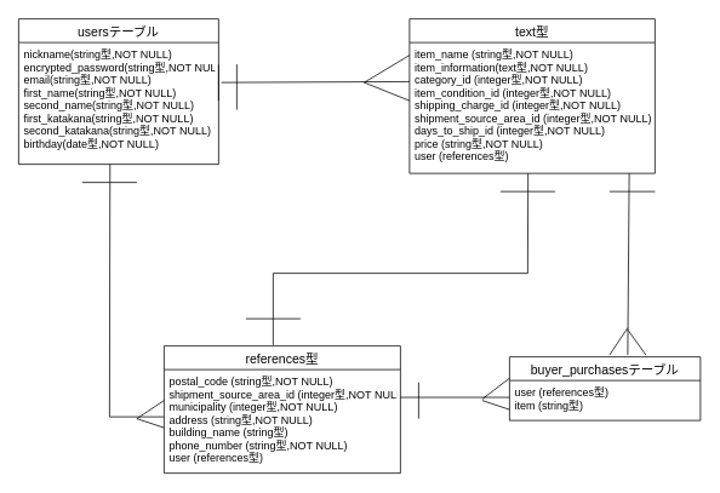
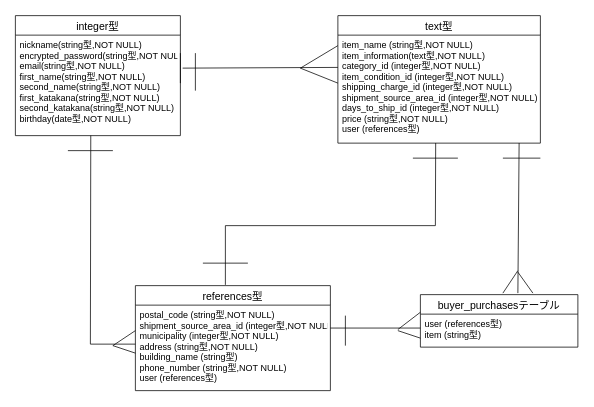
  <mxCell id="0" />
  <mxCell id="1" parent="0" />
- <mxCell id="2" value="usersテーブル" style="swimlane;fontStyle=0;childLayout=stackLayout;horizontal=1;startSize=26;horizontalStack=0;resizeParent=1;resizeParentMax=0;resizeLast=0;collapsible=1;marginBottom=0;align=center;fontSize=14;" vertex="1" parent="1"><mxGeometry x="20" y="20" width="220" height="160" as="geometry" /></mxCell>
+ <mxCell id="2" value="integer型" style="swimlane;fontStyle=0;childLayout=stackLayout;horizontal=1;startSize=26;horizontalStack=0;resizeParent=1;resizeParentMax=0;resizeLast=0;collapsible=1;marginBottom=0;align=center;fontSize=14;" vertex="1" parent="1"><mxGeometry x="20" y="20" width="220" height="160" as="geometry" /></mxCell>
  <mxCell id="3" value="nickname(string型,NOT NULL)&#10;encrypted_password(string型,NOT NULL&#10;email(string型,NOT NULL)&#10;first_name(string型,NOT NULL)&#10;second_name(string型,NOT NULL)&#10;first_katakana(string型,NOT NULL)&#10;second_katakana(string型,NOT NULL)&#10;birthday(date型,NOT NULL)" style="text;strokeColor=none;fillColor=none;spacingLeft=4;spacingRight=4;overflow=hidden;rotatable=0;points=[[0,0.5],[1,0.5]];portConstraint=eastwest;fontSize=12;" vertex="1" parent="2"><mxGeometry y="26" width="220" height="134" as="geometry" /></mxCell>
  <mxCell id="4" value="text型" style="swimlane;fontStyle=0;childLayout=stackLayout;horizontal=1;startSize=26;horizontalStack=0;resizeParent=1;resizeParentMax=0;resizeLast=0;collapsible=1;marginBottom=0;align=center;fontSize=14;" vertex="1" parent="1"><mxGeometry x="450" y="20" width="270" height="170" as="geometry" /></mxCell>
  <mxCell id="5" value="item_name (string型,NOT NULL)&#10;item_information(text型,NOT NULL)&#10;category_id (integer型,NOT NULL)&#10;item_condition_id (integer型,NOT NULL)&#10;shipping_charge_id (integer型,NOT NULL)&#10;shipment_source_area_id (integer型,NOT NULL)&#10;days_to_ship_id (integer型,NOT NULL)&#10;price (string型,NOT NULL)&#10;user (references型)" style="text;strokeColor=none;fillColor=none;spacingLeft=4;spacingRight=4;overflow=hidden;rotatable=0;points=[[0,0.5],[1,0.5]];portConstraint=eastwest;fontSize=12;" vertex="1" parent="4"><mxGeometry y="26" width="270" height="144" as="geometry" /></mxCell>
  <mxCell id="6" value="" style="endArrow=none;html=1;rounded=0;" edge="1" parent="1"><mxGeometry relative="1" as="geometry"><mxPoint x="400" y="90" as="sourcePoint" /><mxPoint x="450" y="60" as="targetPoint" /></mxGeometry></mxCell>
  <mxCell id="7" value="" style="endArrow=none;html=1;rounded=0;" edge="1" parent="1"><mxGeometry relative="1" as="geometry"><mxPoint x="400" y="90" as="sourcePoint" /><mxPoint x="450" y="110" as="targetPoint" /></mxGeometry></mxCell>
  <mxCell id="8" value="" style="endArrow=none;html=1;rounded=0;" edge="1" parent="1"><mxGeometry relative="1" as="geometry"><mxPoint x="240" y="110" as="sourcePoint" /><mxPoint x="240" y="70" as="targetPoint" /></mxGeometry></mxCell>
  <mxCell id="9" value="references型" style="swimlane;fontStyle=0;childLayout=stackLayout;horizontal=1;startSize=26;horizontalStack=0;resizeParent=1;resizeParentMax=0;resizeLast=0;collapsible=1;marginBottom=0;align=center;fontSize=14;" vertex="1" parent="1"><mxGeometry x="180" y="380" width="260" height="140" as="geometry" /></mxCell>
  <mxCell id="10" value="postal_code (string型,NOT NULL)&#10;shipment_source_area_id (integer型,NOT NULL)&#10;municipality (integer型,NOT NULL)&#10;address (string型,NOT NULL)&#10;building_name (string型)&#10;phone_number (string型,NOT NULL)&#10;user (references型)" style="text;strokeColor=none;fillColor=none;spacingLeft=4;spacingRight=4;overflow=hidden;rotatable=0;points=[[0,0.5],[1,0.5]];portConstraint=eastwest;fontSize=12;" vertex="1" parent="9"><mxGeometry y="26" width="260" height="114" as="geometry" /></mxCell>
  <mxCell id="11" value="" style="endArrow=none;html=1;rounded=0;entryX=0;entryY=0.299;entryDx=0;entryDy=0;entryPerimeter=0;" edge="1" parent="1" target="5"><mxGeometry relative="1" as="geometry"><mxPoint x="243" y="90" as="sourcePoint" /><mxPoint x="440" y="90" as="targetPoint" /></mxGeometry></mxCell>
  <mxCell id="12" value="" style="endArrow=none;html=1;rounded=0;exitX=0.457;exitY=0.999;exitDx=0;exitDy=0;exitPerimeter=0;" edge="1" parent="1" source="3"><mxGeometry relative="1" as="geometry"><mxPoint x="120" y="250" as="sourcePoint" /><mxPoint x="180" y="458" as="targetPoint" /><Array as="points"><mxPoint x="120" y="458" /></Array></mxGeometry></mxCell>
  <mxCell id="13" value="" style="endArrow=none;html=1;rounded=0;" edge="1" parent="1"><mxGeometry relative="1" as="geometry"><mxPoint x="300" y="300" as="sourcePoint" /><mxPoint x="580" y="300" as="targetPoint" /></mxGeometry></mxCell>
  <mxCell id="14" value="" style="endArrow=none;html=1;rounded=0;exitX=0.483;exitY=0.999;exitDx=0;exitDy=0;exitPerimeter=0;" edge="1" parent="1" source="5"><mxGeometry relative="1" as="geometry"><mxPoint x="579.58" y="210" as="sourcePoint" /><mxPoint x="580" y="300" as="targetPoint" /></mxGeometry></mxCell>
  <mxCell id="15" value="" style="endArrow=none;html=1;rounded=0;" edge="1" parent="1"><mxGeometry relative="1" as="geometry"><mxPoint x="90" y="200" as="sourcePoint" /><mxPoint x="150" y="200" as="targetPoint" /><Array as="points"><mxPoint x="120" y="200" /></Array></mxGeometry></mxCell>
  <mxCell id="16" value="" style="endArrow=none;html=1;rounded=0;" edge="1" parent="1"><mxGeometry relative="1" as="geometry"><mxPoint x="550" y="210" as="sourcePoint" /><mxPoint x="610" y="210" as="targetPoint" /></mxGeometry></mxCell>
  <mxCell id="17" value="" style="endArrow=none;html=1;rounded=0;" edge="1" parent="1"><mxGeometry relative="1" as="geometry"><mxPoint x="330" y="350" as="sourcePoint" /><mxPoint x="270" y="350" as="targetPoint" /></mxGeometry></mxCell>
  <mxCell id="18" value="" style="endArrow=none;html=1;rounded=0;" edge="1" parent="1"><mxGeometry relative="1" as="geometry"><mxPoint x="150" y="460" as="sourcePoint" /><mxPoint x="180" y="440" as="targetPoint" /></mxGeometry></mxCell>
  <mxCell id="19" value="" style="endArrow=none;html=1;rounded=0;" edge="1" parent="1"><mxGeometry relative="1" as="geometry"><mxPoint x="150" y="460" as="sourcePoint" /><mxPoint x="180" y="470" as="targetPoint" /></mxGeometry></mxCell>
  <mxCell id="20" value="" style="endArrow=none;html=1;rounded=0;" edge="1" parent="1"><mxGeometry relative="1" as="geometry"><mxPoint x="300" y="379" as="sourcePoint" /><mxPoint x="300" y="300" as="targetPoint" /></mxGeometry></mxCell>
  <mxCell id="21" value="buyer_purchasesテーブル" style="swimlane;fontStyle=0;childLayout=stackLayout;horizontal=1;startSize=26;horizontalStack=0;resizeParent=1;resizeParentMax=0;resizeLast=0;collapsible=1;marginBottom=0;align=center;fontSize=14;" vertex="1" parent="1"><mxGeometry x="560" y="392" width="210" height="70" as="geometry" /></mxCell>
  <mxCell id="22" value="user (references型)&#10;item (string型)&#10;" style="text;strokeColor=none;fillColor=none;spacingLeft=4;spacingRight=4;overflow=hidden;rotatable=0;points=[[0,0.5],[1,0.5]];portConstraint=eastwest;fontSize=12;" vertex="1" parent="21"><mxGeometry y="26" width="210" height="44" as="geometry" /></mxCell>
  <mxCell id="23" value="" style="endArrow=none;html=1;rounded=0;exitX=0.895;exitY=0.999;exitDx=0;exitDy=0;exitPerimeter=0;" edge="1" parent="1" source="5"><mxGeometry relative="1" as="geometry"><mxPoint x="530" y="310" as="sourcePoint" /><mxPoint x="690" y="390" as="targetPoint" /></mxGeometry></mxCell>
  <mxCell id="24" value="" style="endArrow=none;html=1;rounded=0;" edge="1" parent="1"><mxGeometry relative="1" as="geometry"><mxPoint x="670" y="390" as="sourcePoint" /><mxPoint x="690" y="360" as="targetPoint" /></mxGeometry></mxCell>
  <mxCell id="25" value="" style="endArrow=none;html=1;rounded=0;" edge="1" parent="1"><mxGeometry relative="1" as="geometry"><mxPoint x="690" y="362" as="sourcePoint" /><mxPoint x="710" y="390" as="targetPoint" /></mxGeometry></mxCell>
  <mxCell id="26" value="" style="endArrow=none;html=1;rounded=0;" edge="1" parent="1"><mxGeometry relative="1" as="geometry"><mxPoint x="440" y="436.58" as="sourcePoint" /><mxPoint x="560" y="436.58" as="targetPoint" /></mxGeometry></mxCell>
  <mxCell id="27" value="" style="endArrow=none;html=1;rounded=0;" edge="1" parent="1"><mxGeometry relative="1" as="geometry"><mxPoint x="460" y="420" as="sourcePoint" /><mxPoint x="460" y="460" as="targetPoint" /></mxGeometry></mxCell>
  <mxCell id="28" value="" style="endArrow=none;html=1;rounded=0;" edge="1" parent="1"><mxGeometry relative="1" as="geometry"><mxPoint x="530" y="438.5" as="sourcePoint" /><mxPoint x="560" y="415.5" as="targetPoint" /></mxGeometry></mxCell>
  <mxCell id="29" value="" style="endArrow=none;html=1;rounded=0;" edge="1" parent="1"><mxGeometry relative="1" as="geometry"><mxPoint x="670" y="210" as="sourcePoint" /><mxPoint x="720" y="210" as="targetPoint" /></mxGeometry></mxCell>
  <mxCell id="30" value="" style="endArrow=none;html=1;rounded=0;" edge="1" parent="1"><mxGeometry relative="1" as="geometry"><mxPoint x="260" y="70" as="sourcePoint" /><mxPoint x="260" y="120" as="targetPoint" /></mxGeometry></mxCell>
  <mxCell id="31" value="" style="endArrow=none;html=1;rounded=0;" edge="1" parent="1"><mxGeometry relative="1" as="geometry"><mxPoint x="530" y="440" as="sourcePoint" /><mxPoint x="560" y="450" as="targetPoint" /></mxGeometry></mxCell>
